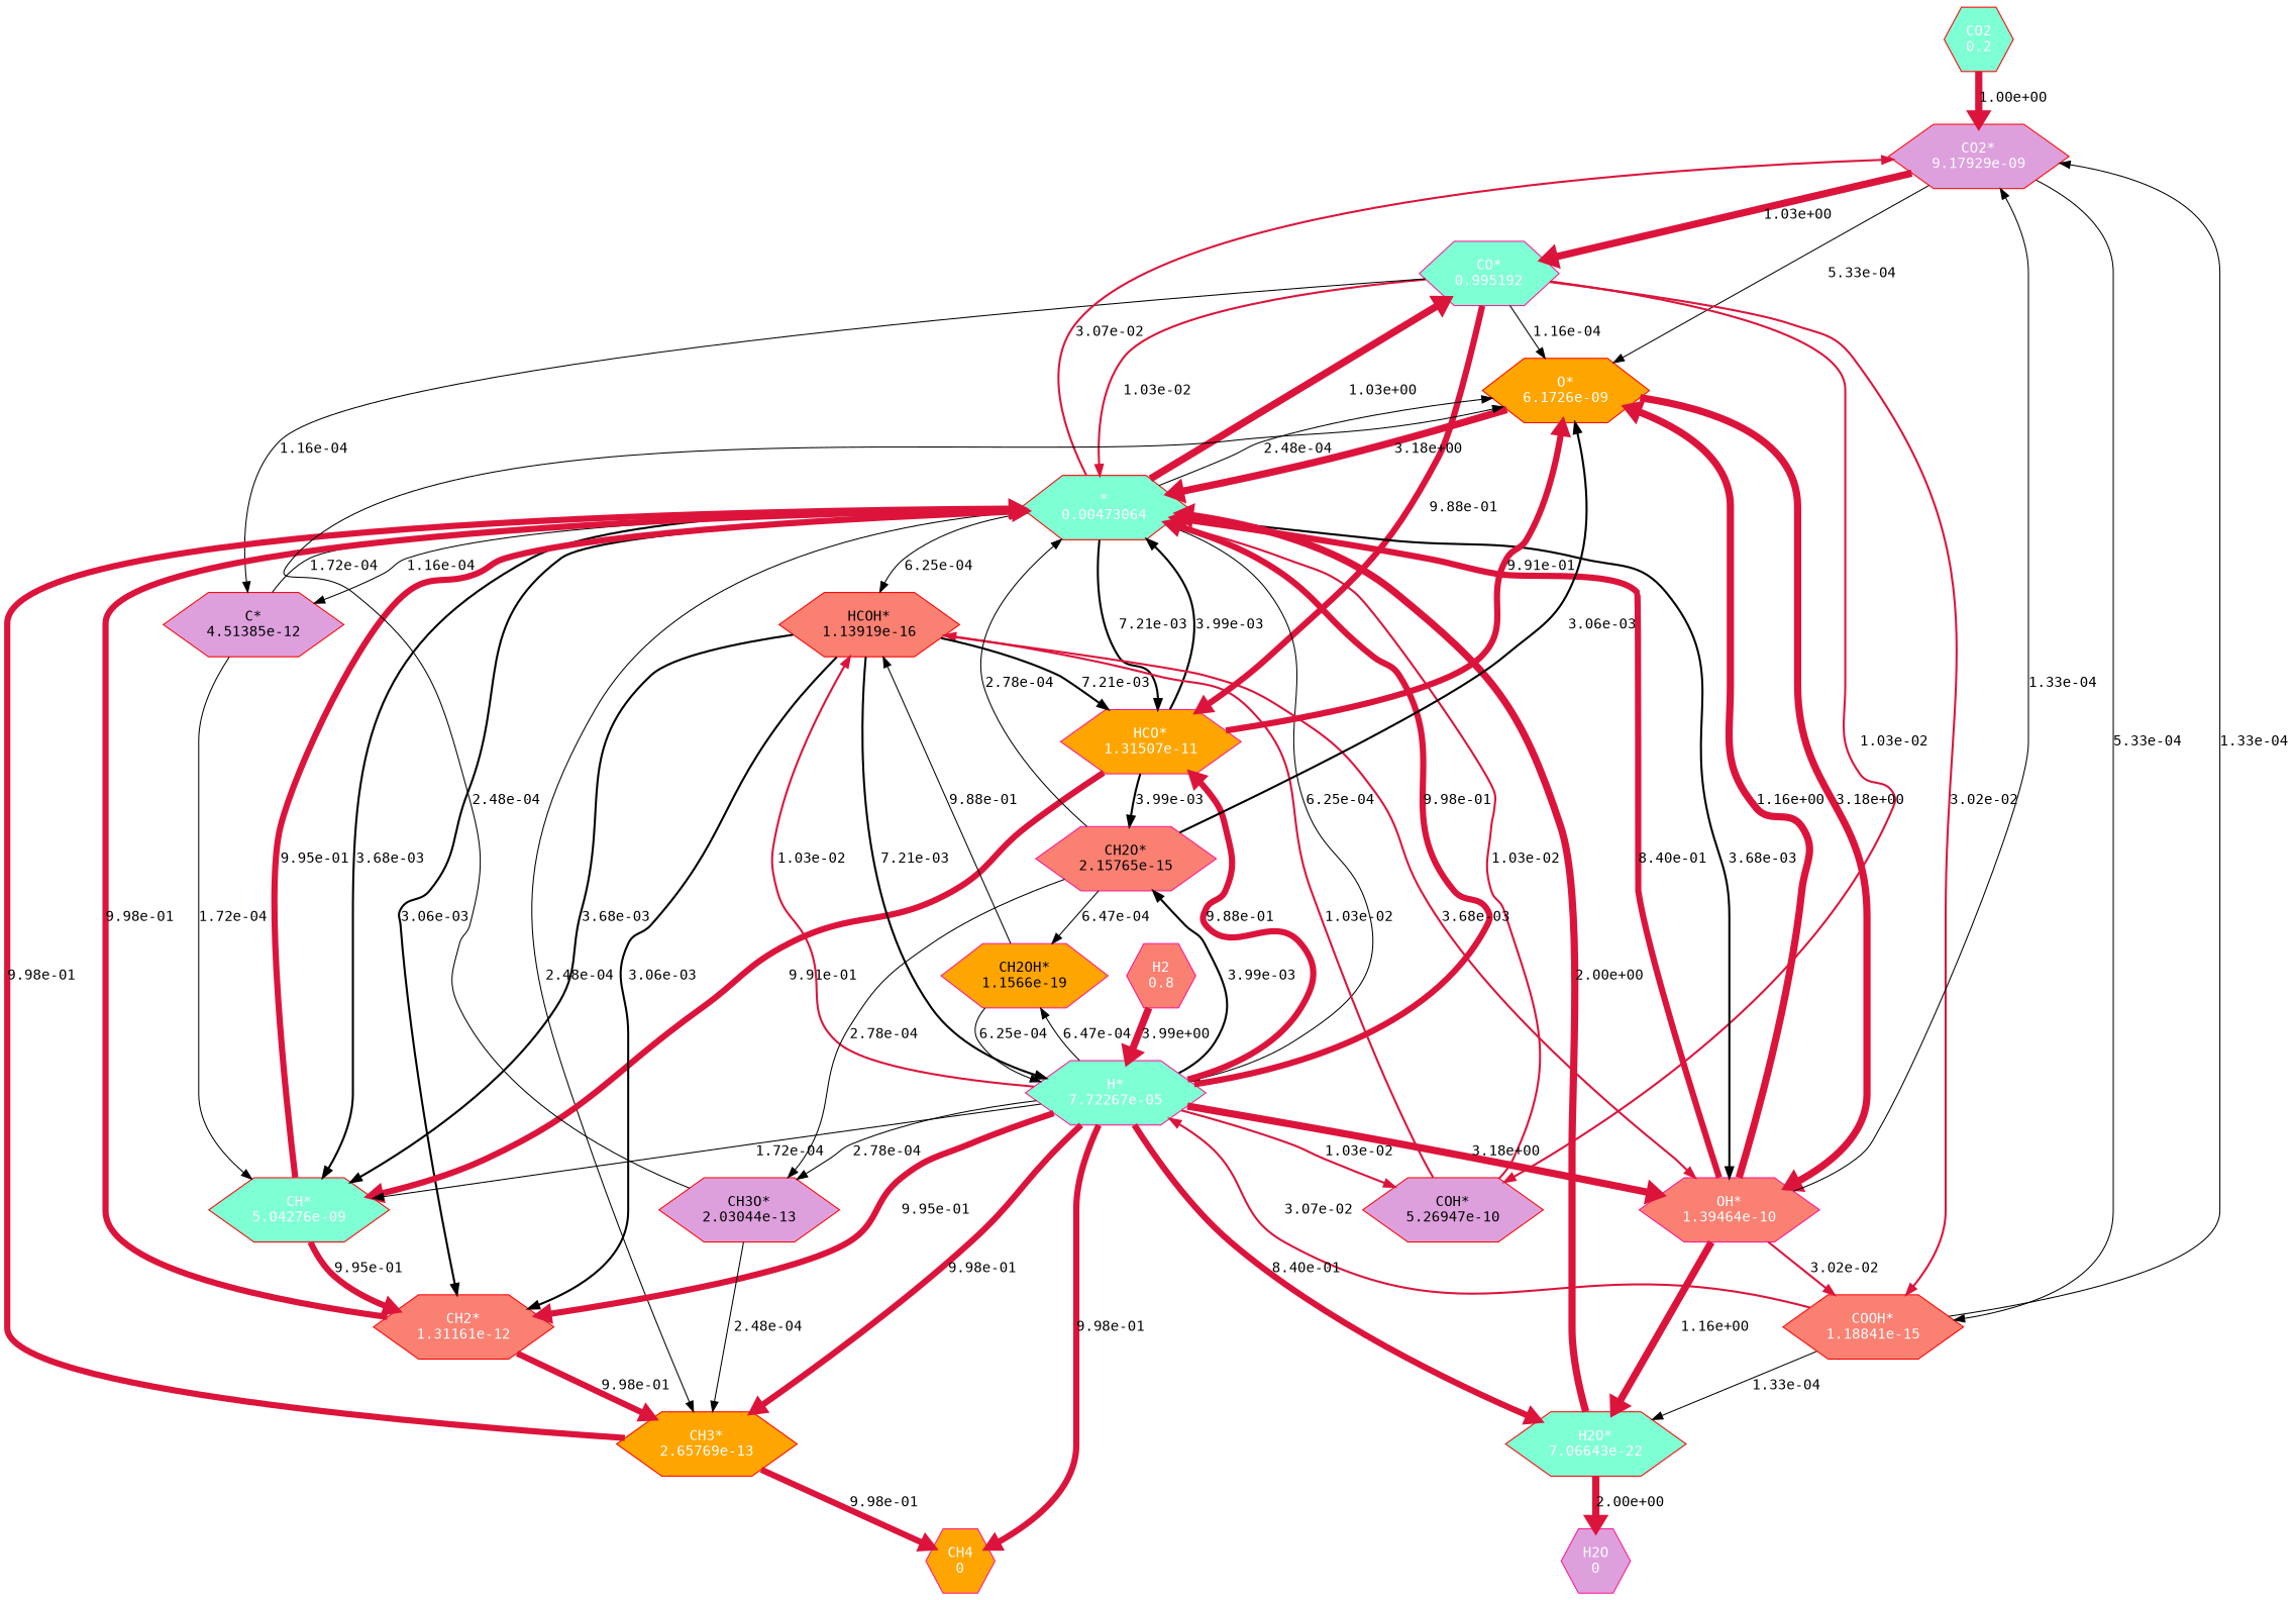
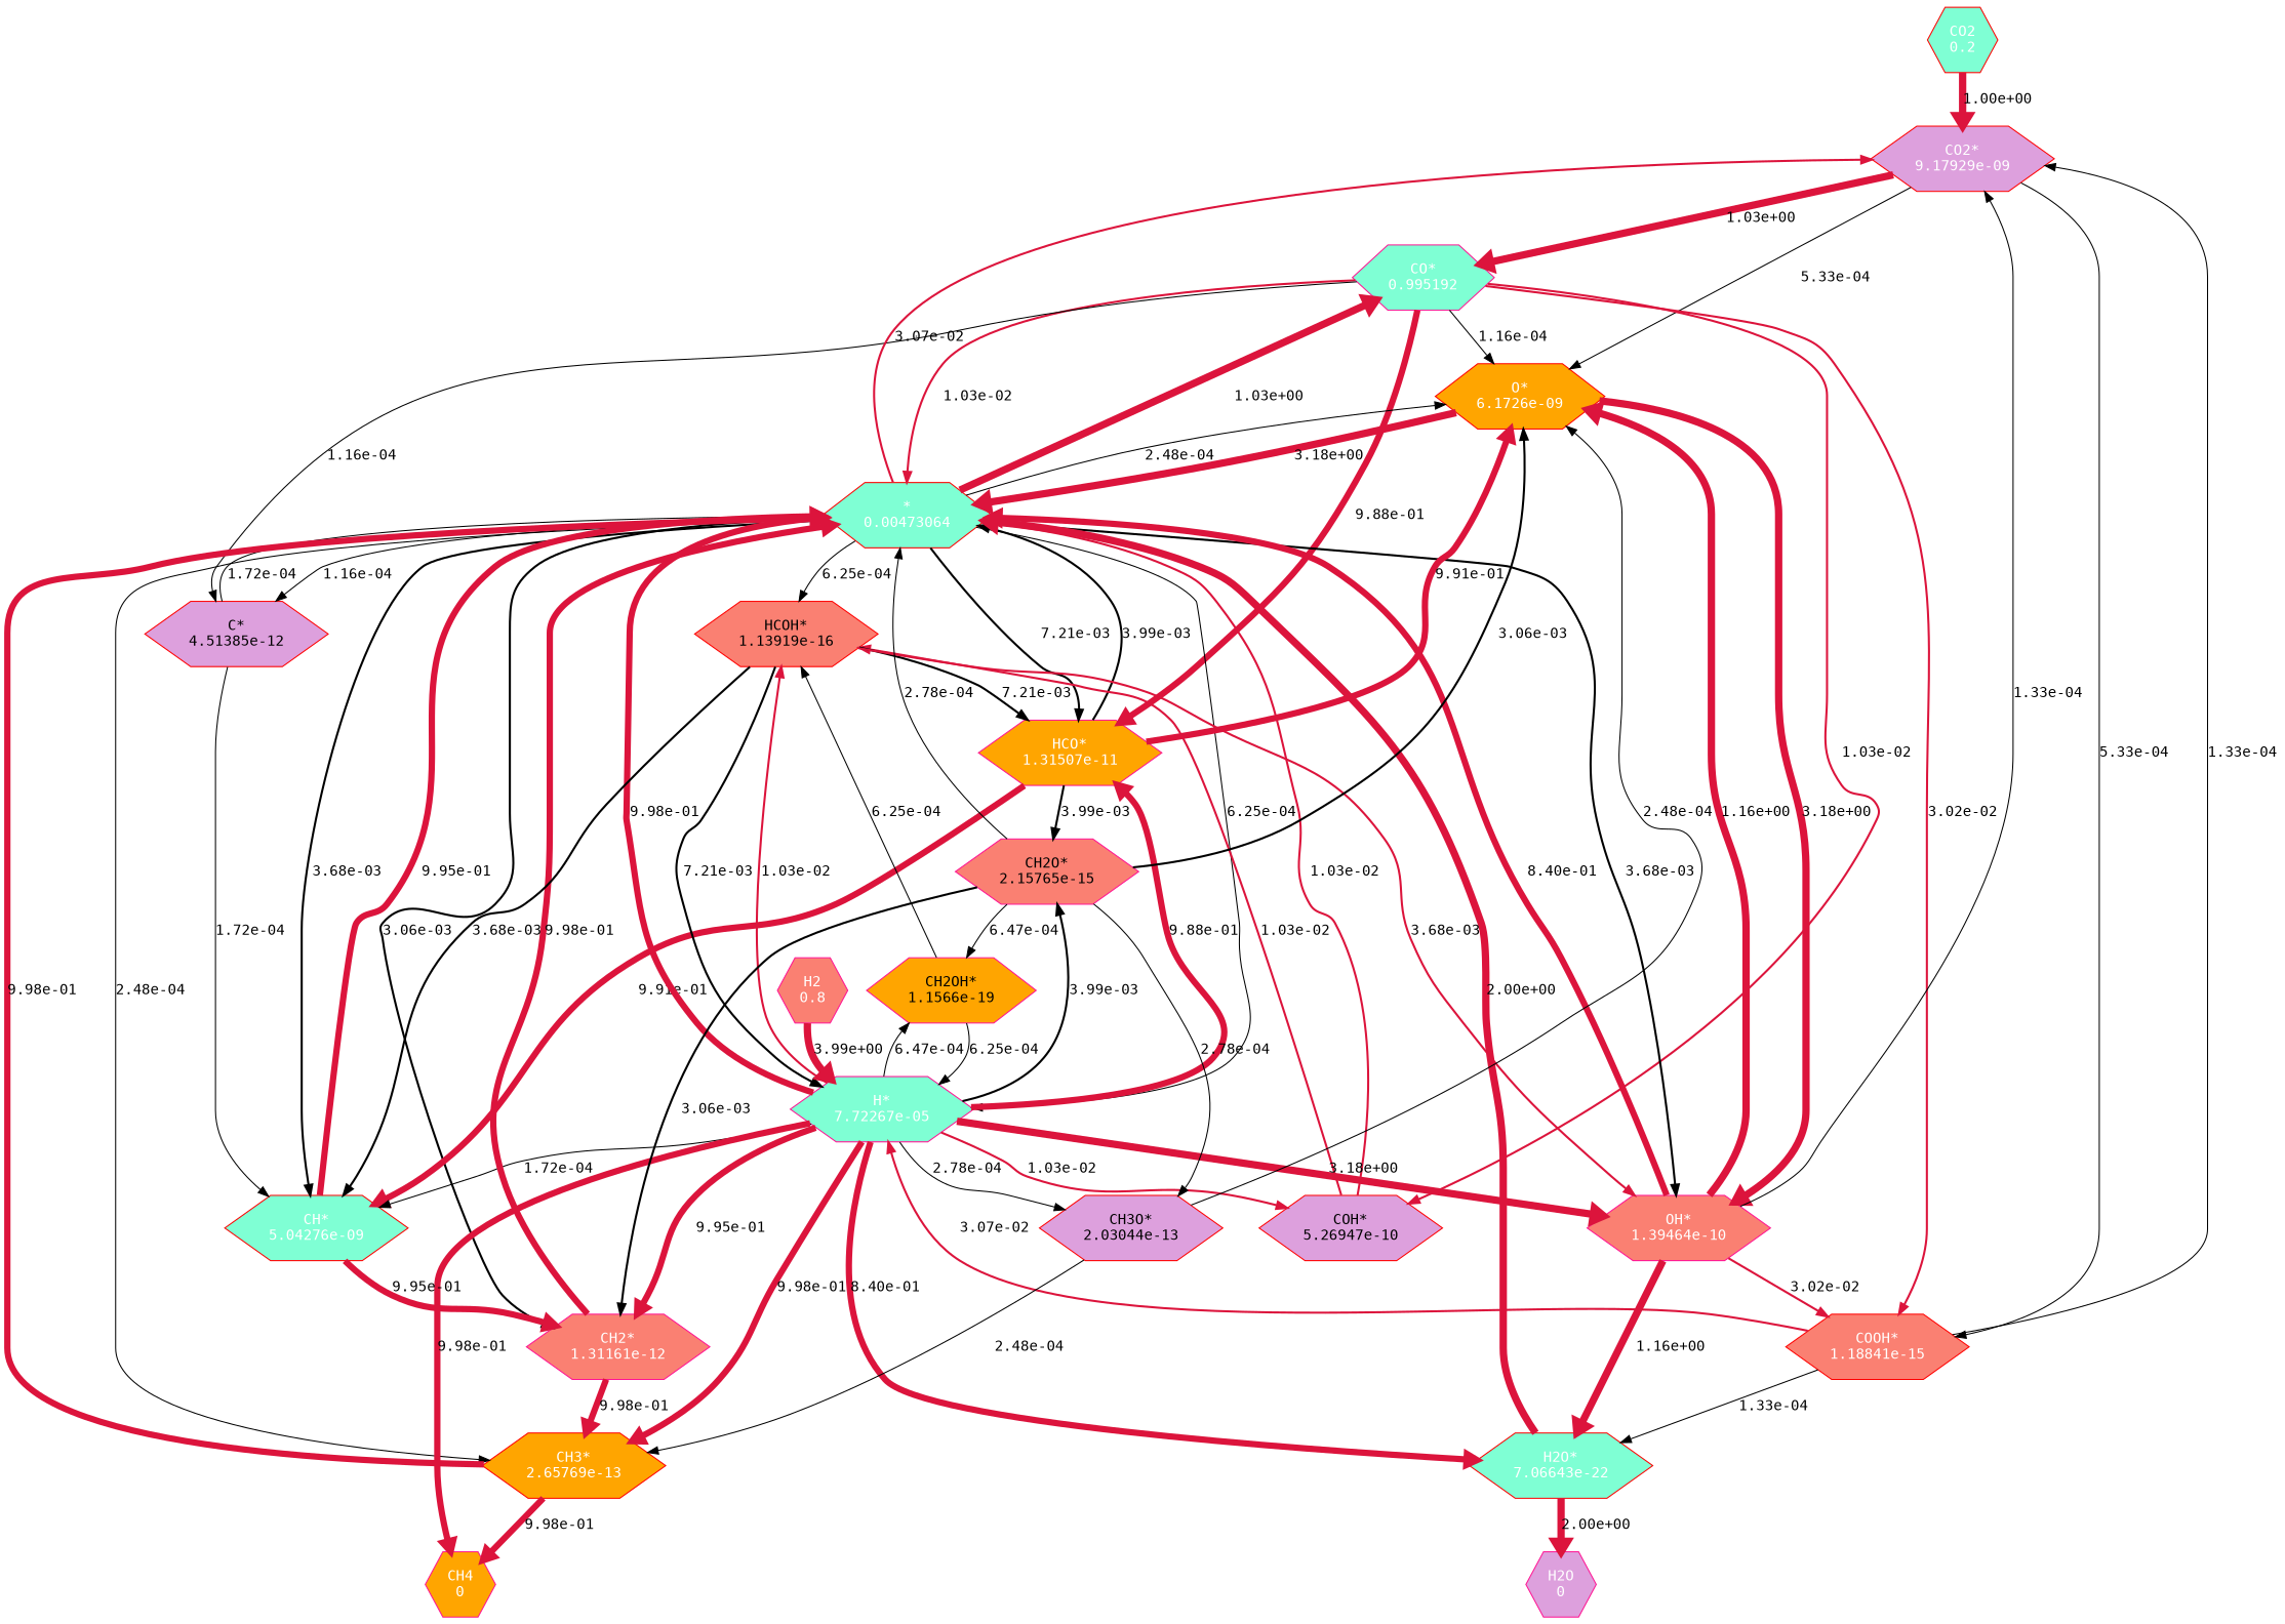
  strict digraph {
    rankdir=TB
    root=CO2
    node [color=red fillcolor=aquamarine fontcolor=white fontname=monospace shape=hexagon style=filled]
    edge [color=crimson fontname=monospace penwidth=1]
    n1 [label="CO2\n0.2"]
    n2 [fillcolor=plum label="CO2*\n9.17929e-09"]
    n3 [color=deeppink label="CO*\n0.995192"]
    n4 [fillcolor=orange label="O*\n6.1726e-09"]
    n5 [fillcolor=salmon label="COOH*\n1.18841e-15"]
    n6 [label="*\n0.00473064"]
    n7 [fillcolor=plum label="C*\n4.51385e-12" fontcolor=""]
    n8 [color=deeppink fillcolor=orange label="HCO*\n1.31507e-11"]
    n9 [fillcolor=plum label="COH*\n5.26947e-10" fontcolor=""]
    n10 [color=deeppink fillcolor=salmon label="OH*\n1.39464e-10"]
    n11 [color=deeppink label="H*\n7.72267e-05"]
    n12 [label="H2O*\n7.06643e-22"]
    n13 [label="CH*\n5.04276e-09"]
-   n14 [fillcolor=salmon label="CH2*\n1.31161e-12"]
+   n14 [color=deeppink fillcolor=salmon label="CH2*\n1.31161e-12"]
    n15 [fillcolor=orange label="CH3*\n2.65769e-13"]
    n16 [fillcolor=salmon label="HCOH*\n1.13919e-16" fontcolor=""]
    n17 [color=deeppink fillcolor=salmon label="CH2O*\n2.15765e-15" fontcolor=""]
    n18 [color=deeppink fillcolor=orange label="CH2OH*\n1.1566e-19" fontcolor=""]
    n19 [fillcolor=plum label="CH3O*\n2.03044e-13" fontcolor=""]
    n20 [color=deeppink fillcolor=orange label="CH4\n0"]
    n21 [color=deeppink fillcolor=salmon label="H2\n0.8"]
    n22 [color=deeppink fillcolor=plum label="H2O\n0"]
    n1 -> n2 [label="1.00e+00" penwidth=7]
    n2 -> n3 [label="1.03e+00" penwidth=7]
    n2 -> n4 [color=black label="5.33e-04"]
    n2 -> n5 [color=black label="5.33e-04"]
    n3 -> n4 [color=black label="1.16e-04"]
    n3 -> n5 [label="3.02e-02" penwidth=2]
    n3 -> n6 [label="1.03e-02" penwidth=2]
    n3 -> n7 [color=black label="1.16e-04"]
    n3 -> n8 [label="9.88e-01" penwidth=6]
    n3 -> n9 [label="1.03e-02" penwidth=2]
    n4 -> n6 [label="3.18e+00" penwidth=7]
    n4 -> n10 [label="3.18e+00" penwidth=7]
    n5 -> n2 [color=black label="1.33e-04"]
    n5 -> n11 [label="3.07e-02" penwidth=2]
    n5 -> n12 [color=black label="1.33e-04"]
    n6 -> n2 [label="3.07e-02" penwidth=2]
    n6 -> n3 [label="1.03e+00" penwidth=7]
    n6 -> n4 [color=black label="2.48e-04"]
    n6 -> n7 [color=black label="1.16e-04"]
    n6 -> n8 [color=black label="7.21e-03" penwidth=2]
    n6 -> n10 [color=black label="3.68e-03" penwidth=2]
    n6 -> n11 [color=black label="6.25e-04"]
    n6 -> n13 [color=black label="3.68e-03" penwidth=2]
    n6 -> n14 [color=black label="3.06e-03" penwidth=2]
    n6 -> n15 [color=black label="2.48e-04"]
    n6 -> n16 [color=black label="6.25e-04"]
    n7 -> n6 [color=black label="1.72e-04"]
    n7 -> n13 [color=black label="1.72e-04"]
    n8 -> n4 [label="9.91e-01" penwidth=6]
    n8 -> n6 [color=black label="3.99e-03" penwidth=2]
    n8 -> n13 [label="9.91e-01" penwidth=6]
    n8 -> n17 [color=black label="3.99e-03" penwidth=2]
    n9 -> n6 [label="1.03e-02" penwidth=2]
    n9 -> n16 [label="1.03e-02" penwidth=2]
    n10 -> n2 [color=black label="1.33e-04"]
    n10 -> n4 [label="1.16e+00" penwidth=7]
    n10 -> n5 [label="3.02e-02" penwidth=2]
    n10 -> n6 [label="8.40e-01" penwidth=6]
    n10 -> n12 [label="1.16e+00" penwidth=7]
    n11 -> n6 [label="9.98e-01" penwidth=6]
    n11 -> n8 [label="9.88e-01" penwidth=6]
    n11 -> n9 [label="1.03e-02" penwidth=2]
    n11 -> n10 [label="3.18e+00" penwidth=7]
    n11 -> n12 [label="8.40e-01" penwidth=6]
    n11 -> n13 [color=black label="1.72e-04"]
    n11 -> n14 [label="9.95e-01" penwidth=6]
    n11 -> n15 [label="9.98e-01" penwidth=6]
    n11 -> n16 [label="1.03e-02" penwidth=2]
    n11 -> n17 [color=black label="3.99e-03" penwidth=2]
    n11 -> n18 [color=black label="6.47e-04"]
    n11 -> n19 [color=black label="2.78e-04"]
    n11 -> n20 [label="9.98e-01" penwidth=6]
    n12 -> n6 [label="2.00e+00" penwidth=7]
    n12 -> n22 [label="2.00e+00" penwidth=7]
    n13 -> n6 [label="9.95e-01" penwidth=6]
    n13 -> n14 [label="9.95e-01" penwidth=6]
    n14 -> n6 [label="9.98e-01" penwidth=6]
    n14 -> n15 [label="9.98e-01" penwidth=6]
    n15 -> n6 [label="9.98e-01" penwidth=6]
    n15 -> n20 [label="9.98e-01" penwidth=6]
    n16 -> n8 [color=black label="7.21e-03" penwidth=2]
    n16 -> n10 [label="3.68e-03" penwidth=2]
    n16 -> n11 [color=black label="7.21e-03" penwidth=2]
    n16 -> n13 [color=black label="3.68e-03" penwidth=2]
    n17 -> n4 [color=black label="3.06e-03" penwidth=2]
    n17 -> n6 [color=black label="2.78e-04"]
-   n16 -> n14 [color=black label="3.06e-03" penwidth=2]
+   n17 -> n14 [color=black label="3.06e-03" penwidth=2]
    n17 -> n18 [color=black label="6.47e-04"]
    n17 -> n19 [color=black label="2.78e-04"]
    n18 -> n11 [color=black label="6.25e-04"]
-   n18 -> n16 [color=black label="9.88e-01"]
+   n18 -> n16 [color=black label="6.25e-04"]
    n19 -> n4 [color=black label="2.48e-04"]
    n19 -> n15 [color=black label="2.48e-04"]
    n21 -> n11 [label="3.99e+00" penwidth=7]
  }
